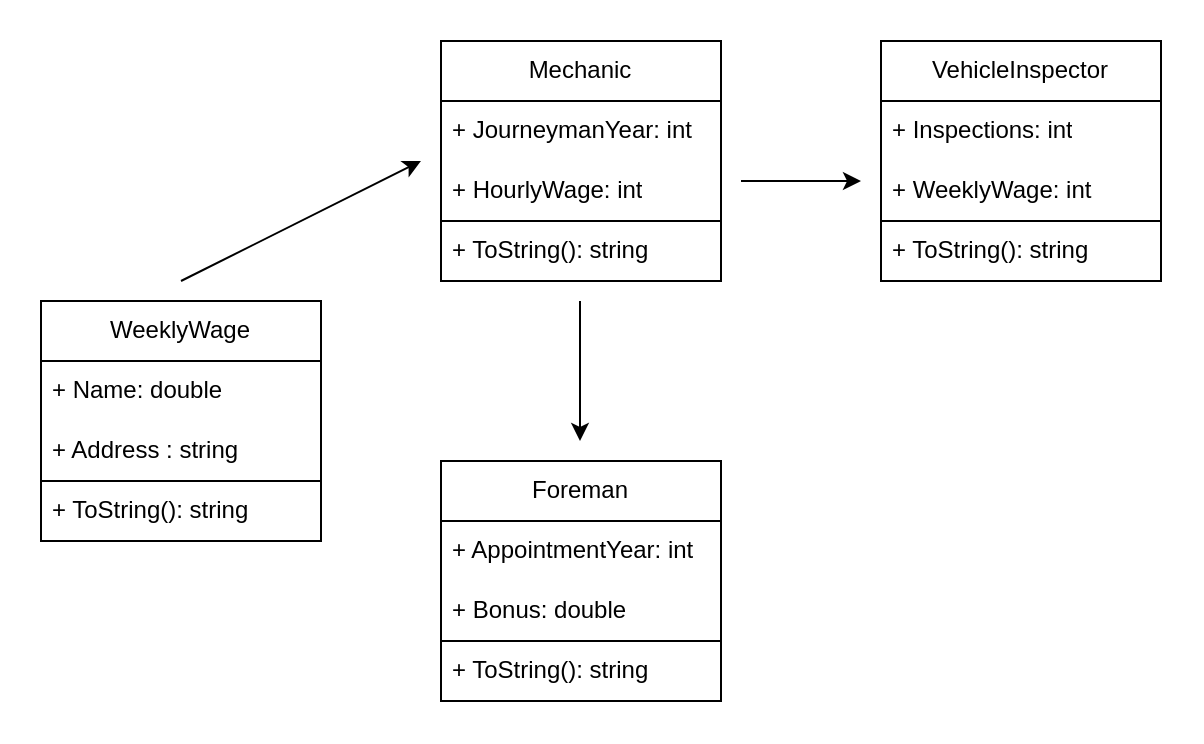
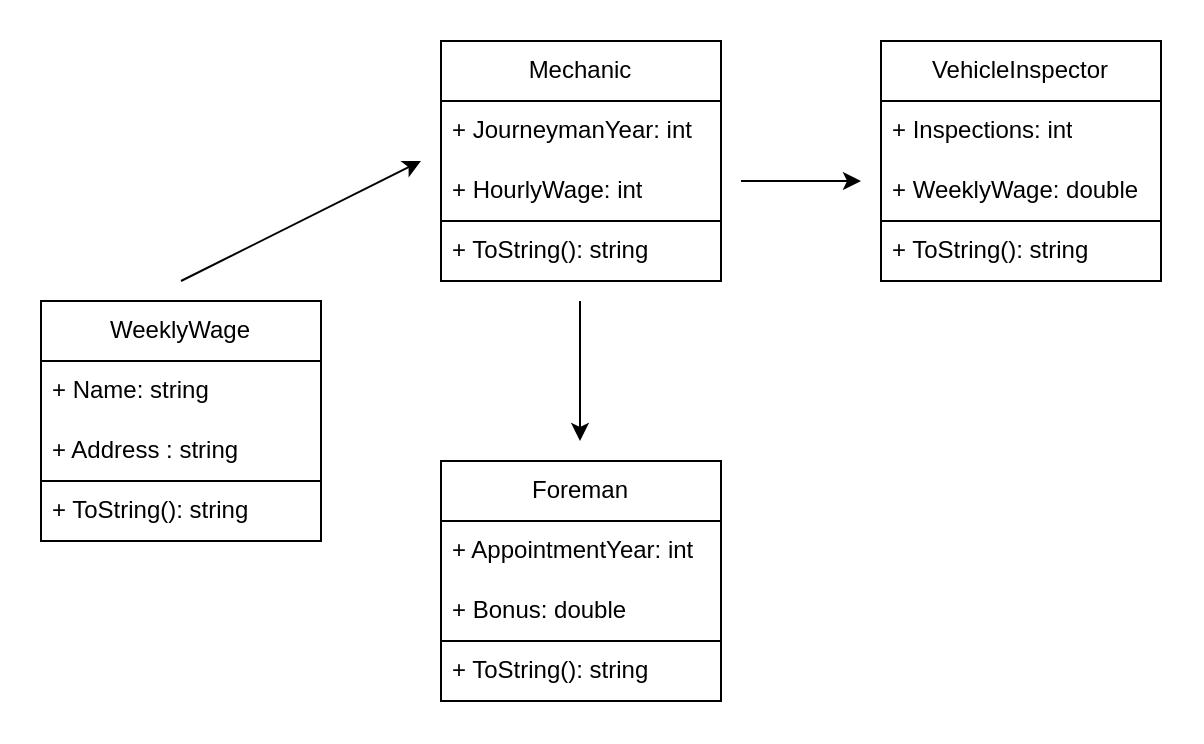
  <mxCell id="0" />
  <mxCell id="1" parent="0" />
  <mxCell id="2" value="WeeklyWage" style="swimlane;fontStyle=0;childLayout=stackLayout;horizontal=1;startSize=30;horizontalStack=0;resizeParent=1;resizeParentMax=0;resizeLast=0;collapsible=1;marginBottom=0;whiteSpace=wrap;html=1;" parent="1" vertex="1"><mxGeometry x="20" y="150" width="140" height="120" as="geometry" /></mxCell>
- <mxCell id="3" value="+ Name: double" style="text;strokeColor=none;fillColor=none;align=left;verticalAlign=middle;spacingLeft=4;spacingRight=4;overflow=hidden;points=[[0,0.5],[1,0.5]];portConstraint=eastwest;rotatable=0;whiteSpace=wrap;html=1;" parent="2" vertex="1"><mxGeometry y="30" width="140" height="30" as="geometry" /></mxCell>
+ <mxCell id="3" value="+ Name: string" style="text;strokeColor=none;fillColor=none;align=left;verticalAlign=middle;spacingLeft=4;spacingRight=4;overflow=hidden;points=[[0,0.5],[1,0.5]];portConstraint=eastwest;rotatable=0;whiteSpace=wrap;html=1;" parent="2" vertex="1"><mxGeometry y="30" width="140" height="30" as="geometry" /></mxCell>
  <mxCell id="4" value="+ Address : string" style="text;strokeColor=none;fillColor=none;align=left;verticalAlign=middle;spacingLeft=4;spacingRight=4;overflow=hidden;points=[[0,0.5],[1,0.5]];portConstraint=eastwest;rotatable=0;whiteSpace=wrap;html=1;" parent="2" vertex="1"><mxGeometry y="60" width="140" height="30" as="geometry" /></mxCell>
  <mxCell id="5" value="+ ToString(): string" style="text;strokeColor=default;fillColor=none;align=left;verticalAlign=middle;spacingLeft=4;spacingRight=4;overflow=hidden;points=[[0,0.5],[1,0.5]];portConstraint=eastwest;rotatable=0;whiteSpace=wrap;html=1;" parent="2" vertex="1"><mxGeometry y="90" width="140" height="30" as="geometry" /></mxCell>
  <mxCell id="6" value="Mechanic" style="swimlane;fontStyle=0;childLayout=stackLayout;horizontal=1;startSize=30;horizontalStack=0;resizeParent=1;resizeParentMax=0;resizeLast=0;collapsible=1;marginBottom=0;whiteSpace=wrap;html=1;" parent="1" vertex="1"><mxGeometry x="220" y="20" width="140" height="120" as="geometry" /></mxCell>
  <mxCell id="7" value="+ JourneymanYear: int" style="text;strokeColor=none;fillColor=none;align=left;verticalAlign=middle;spacingLeft=4;spacingRight=4;overflow=hidden;points=[[0,0.5],[1,0.5]];portConstraint=eastwest;rotatable=0;whiteSpace=wrap;html=1;" parent="6" vertex="1"><mxGeometry y="30" width="140" height="30" as="geometry" /></mxCell>
  <mxCell id="8" value="+ HourlyWage: int" style="text;strokeColor=none;fillColor=none;align=left;verticalAlign=middle;spacingLeft=4;spacingRight=4;overflow=hidden;points=[[0,0.5],[1,0.5]];portConstraint=eastwest;rotatable=0;whiteSpace=wrap;html=1;" parent="6" vertex="1"><mxGeometry y="60" width="140" height="30" as="geometry" /></mxCell>
  <mxCell id="9" value="+ ToString(): string" style="text;strokeColor=default;fillColor=none;align=left;verticalAlign=middle;spacingLeft=4;spacingRight=4;overflow=hidden;points=[[0,0.5],[1,0.5]];portConstraint=eastwest;rotatable=0;whiteSpace=wrap;html=1;" parent="6" vertex="1"><mxGeometry y="90" width="140" height="30" as="geometry" /></mxCell>
  <mxCell id="10" value="Foreman" style="swimlane;fontStyle=0;childLayout=stackLayout;horizontal=1;startSize=30;horizontalStack=0;resizeParent=1;resizeParentMax=0;resizeLast=0;collapsible=1;marginBottom=0;whiteSpace=wrap;html=1;" parent="1" vertex="1"><mxGeometry x="220" y="230" width="140" height="120" as="geometry" /></mxCell>
  <mxCell id="11" value="+ AppointmentYear: int" style="text;strokeColor=none;fillColor=none;align=left;verticalAlign=middle;spacingLeft=4;spacingRight=4;overflow=hidden;points=[[0,0.5],[1,0.5]];portConstraint=eastwest;rotatable=0;whiteSpace=wrap;html=1;" parent="10" vertex="1"><mxGeometry y="30" width="140" height="30" as="geometry" /></mxCell>
  <mxCell id="12" value="+ Bonus: double" style="text;strokeColor=none;fillColor=none;align=left;verticalAlign=middle;spacingLeft=4;spacingRight=4;overflow=hidden;points=[[0,0.5],[1,0.5]];portConstraint=eastwest;rotatable=0;whiteSpace=wrap;html=1;" parent="10" vertex="1"><mxGeometry y="60" width="140" height="30" as="geometry" /></mxCell>
  <mxCell id="13" value="+ ToString(): string" style="text;strokeColor=default;fillColor=none;align=left;verticalAlign=middle;spacingLeft=4;spacingRight=4;overflow=hidden;points=[[0,0.5],[1,0.5]];portConstraint=eastwest;rotatable=0;whiteSpace=wrap;html=1;" parent="10" vertex="1"><mxGeometry y="90" width="140" height="30" as="geometry" /></mxCell>
  <mxCell id="14" value="VehicleInspector" style="swimlane;fontStyle=0;childLayout=stackLayout;horizontal=1;startSize=30;horizontalStack=0;resizeParent=1;resizeParentMax=0;resizeLast=0;collapsible=1;marginBottom=0;whiteSpace=wrap;html=1;" parent="1" vertex="1"><mxGeometry x="440" y="20" width="140" height="120" as="geometry" /></mxCell>
  <mxCell id="15" value="+ Inspections: int" style="text;strokeColor=none;fillColor=none;align=left;verticalAlign=middle;spacingLeft=4;spacingRight=4;overflow=hidden;points=[[0,0.5],[1,0.5]];portConstraint=eastwest;rotatable=0;whiteSpace=wrap;html=1;" parent="14" vertex="1"><mxGeometry y="30" width="140" height="30" as="geometry" /></mxCell>
- <mxCell id="16" value="+ WeeklyWage: int" style="text;strokeColor=none;fillColor=none;align=left;verticalAlign=middle;spacingLeft=4;spacingRight=4;overflow=hidden;points=[[0,0.5],[1,0.5]];portConstraint=eastwest;rotatable=0;whiteSpace=wrap;html=1;" parent="14" vertex="1"><mxGeometry y="60" width="140" height="30" as="geometry" /></mxCell>
+ <mxCell id="16" value="+ WeeklyWage: double" style="text;strokeColor=none;fillColor=none;align=left;verticalAlign=middle;spacingLeft=4;spacingRight=4;overflow=hidden;points=[[0,0.5],[1,0.5]];portConstraint=eastwest;rotatable=0;whiteSpace=wrap;html=1;" parent="14" vertex="1"><mxGeometry y="60" width="140" height="30" as="geometry" /></mxCell>
  <mxCell id="17" value="+ ToString(): string" style="text;strokeColor=default;fillColor=none;align=left;verticalAlign=middle;spacingLeft=4;spacingRight=4;overflow=hidden;points=[[0,0.5],[1,0.5]];portConstraint=eastwest;rotatable=0;whiteSpace=wrap;html=1;" parent="14" vertex="1"><mxGeometry y="90" width="140" height="30" as="geometry" /></mxCell>
  <mxCell id="18" value="" style="endArrow=classic;html=1;rounded=0;" parent="1" edge="1"><mxGeometry width="50" height="50" relative="1" as="geometry"><mxPoint x="90" y="140" as="sourcePoint" /><mxPoint x="210" y="80" as="targetPoint" /></mxGeometry></mxCell>
  <mxCell id="19" value="" style="endArrow=classic;html=1;rounded=0;" parent="1" edge="1"><mxGeometry width="50" height="50" relative="1" as="geometry"><mxPoint x="370" y="90" as="sourcePoint" /><mxPoint x="430" y="90" as="targetPoint" /></mxGeometry></mxCell>
  <mxCell id="20" value="" style="endArrow=classic;html=1;rounded=0;" parent="1" edge="1"><mxGeometry width="50" height="50" relative="1" as="geometry"><mxPoint x="289.5" y="150" as="sourcePoint" /><mxPoint x="289.5" y="220" as="targetPoint" /></mxGeometry></mxCell>
